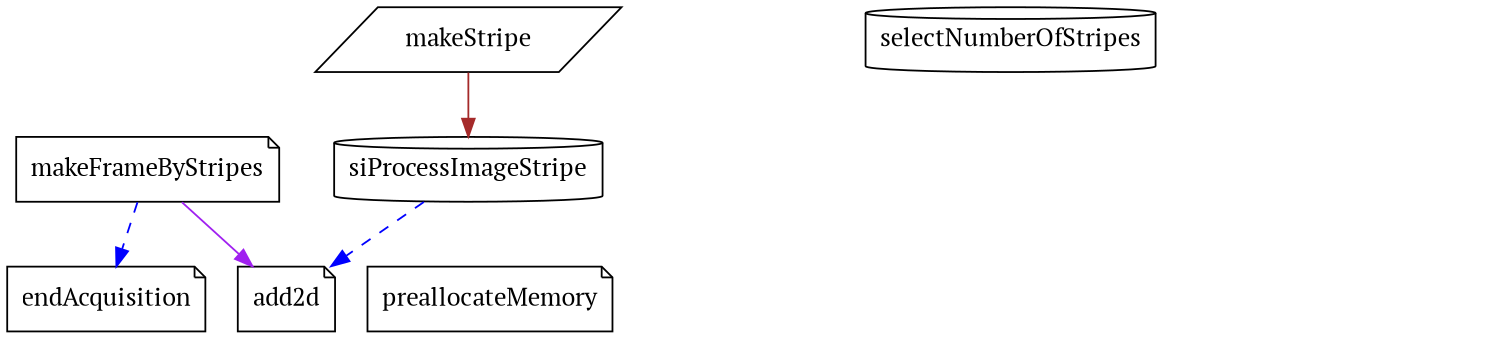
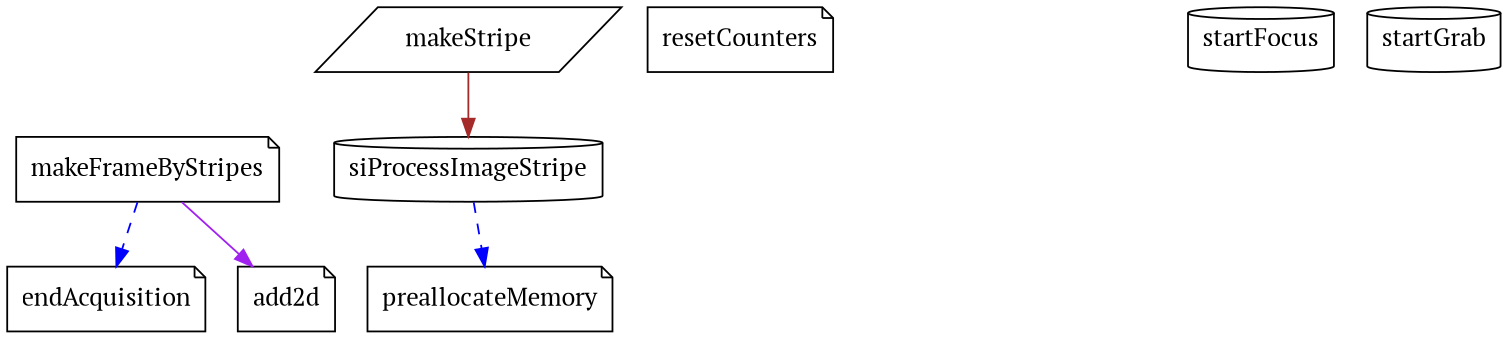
  digraph {
    fontname="PT Serif"
    node [fontname="PT Serif" shape=note]
    edge [color=blue fontname="PT Serif" style=dashed]
    makeFrameByStripes
    endAcquisition
    add2d
    siProcessImageStripe [shape=cylinder]
    makeStripe [shape=parallelogram]
    preallocateMemory
-   selectNumberOfStripes [shape=cylinder]
+   resetCounters
+   startFocus [shape=cylinder]
+   startGrab [shape=cylinder]
    makeFrameByStripes -> endAcquisition
    makeFrameByStripes -> add2d [color=purple style=solid]
-   siProcessImageStripe -> add2d
+   siProcessImageStripe -> preallocateMemory
    makeStripe -> siProcessImageStripe [color=brown style=solid]
  }
